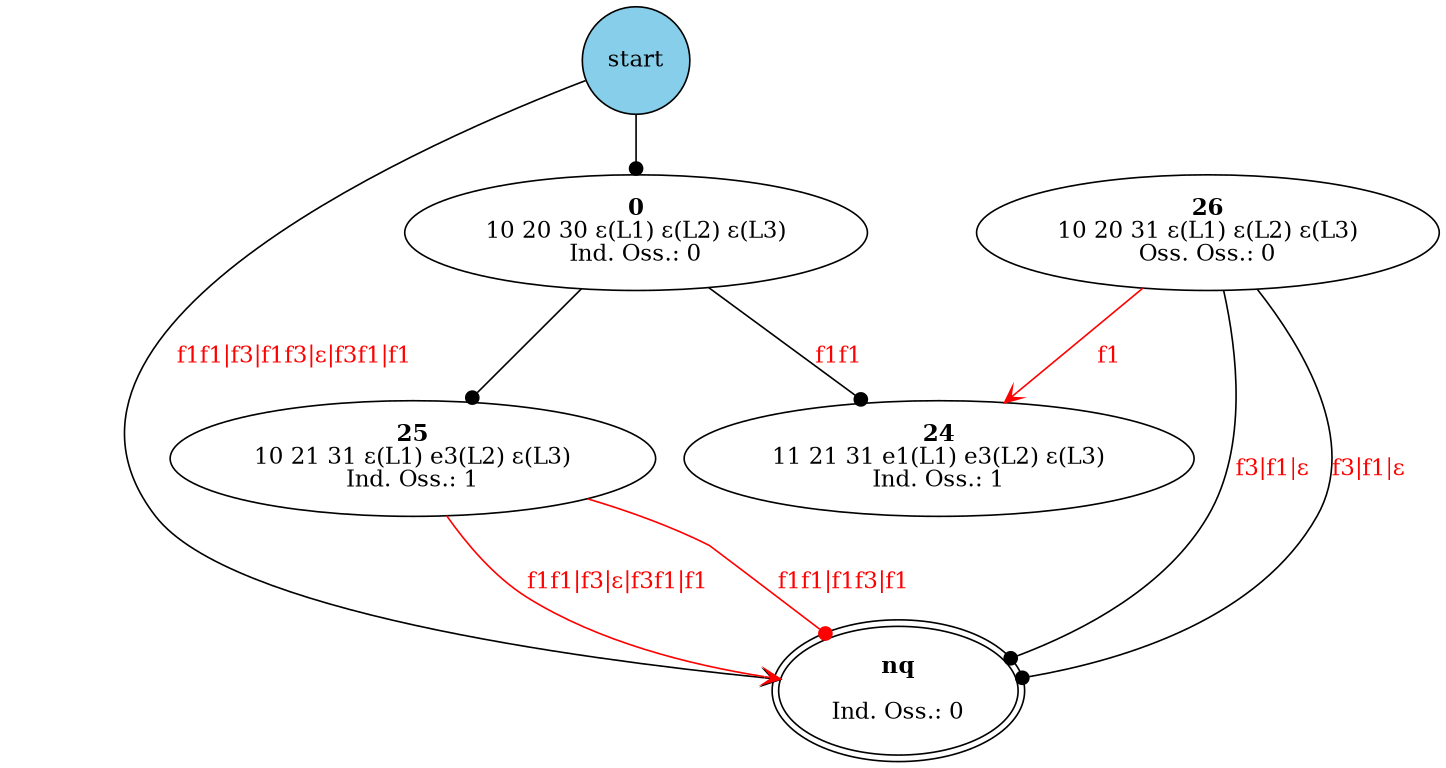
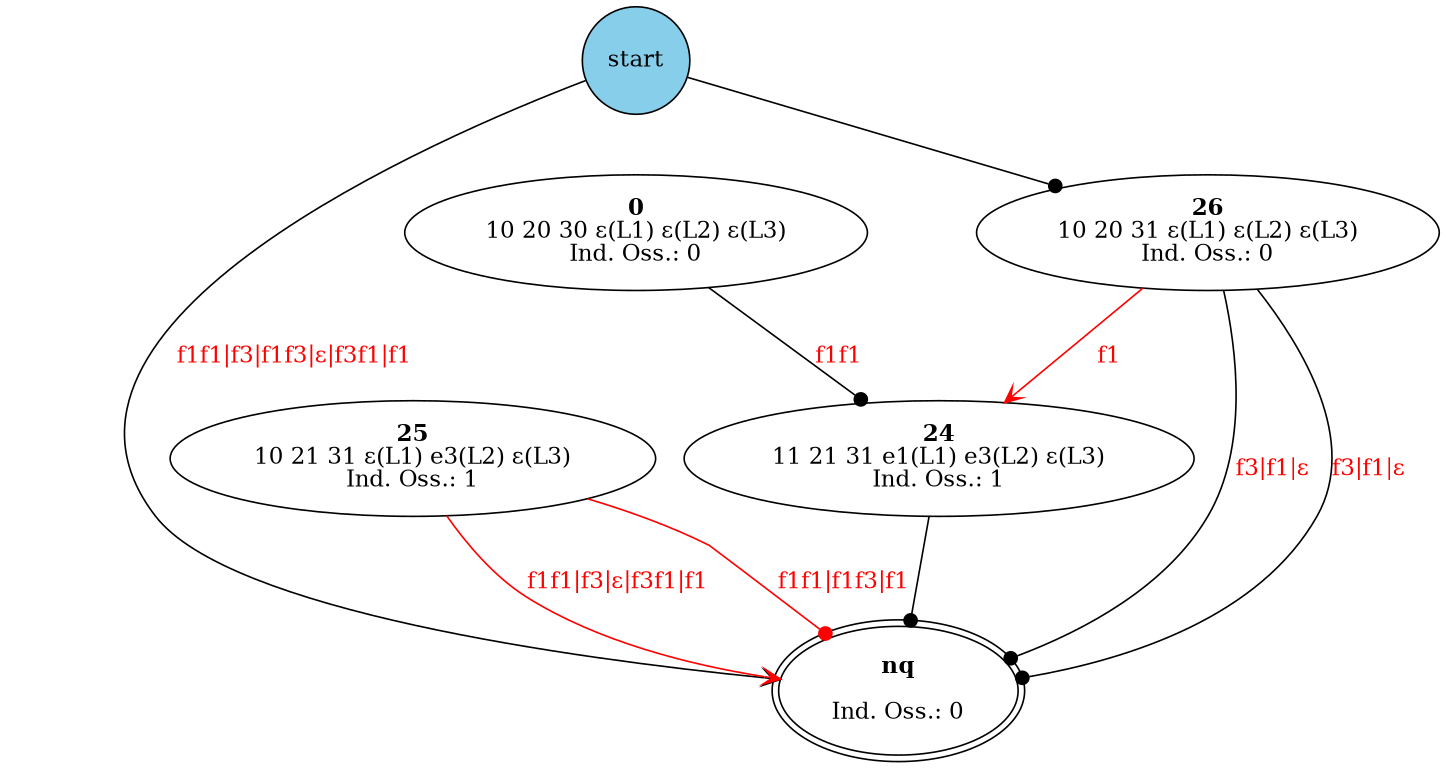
  digraph {
    edge [arrowhead=dot]
    start [fillcolor=skyblue shape=circle style=filled]
    n2 [label=<<b>0</b><br/>10 20 30 ε(L1) ε(L2) ε(L3)<br/>Ind. Oss.: 0>]
    n3 [label=<<b>nq</b><br/> <br/>Ind. Oss.: 0> peripheries=2]
    n4 [label=<<b>25</b><br/>10 21 31 ε(L1) e3(L2) ε(L3)<br/>Ind. Oss.: 1>]
    n5 [label=<<b>24</b><br/>11 21 31 e1(L1) e3(L2) ε(L3)<br/>Ind. Oss.: 1>]
-   n6 [label=<<b>26</b><br/>10 20 31 ε(L1) ε(L2) ε(L3)<br/>Oss. Oss.: 0>]
-   start -> n2
+   n6 [label=<<b>26</b><br/>10 20 31 ε(L1) ε(L2) ε(L3)<br/>Ind. Oss.: 0>]
+   start -> n6
    start -> n3 [arrowhead=vee label=<<br/><font color="red">f1f1|f3|f1f3|ε|f3f1|f1</font>>]
-   n2 -> n4
    n2 -> n5 [label=<<br/><font color="red">f1f1</font>>]
    n4 -> n3 [arrowhead=vee color=red label=<<br/><font color="red">f1f1|f3|ε|f3f1|f1</font>>]
    n4 -> n3 [color=red label=<<br/><font color="red">f1f1|f1f3|f1</font>>]
+   n5 -> n3
    n6 -> n3 [label=<<br/><font color="red">f3|f1|ε</font>>]
    n6 -> n3 [label=<<br/><font color="red">f3|f1|ε</font>>]
    n6 -> n5 [arrowhead=vee color=red label=<<br/><font color="red">f1</font>>]
  }
